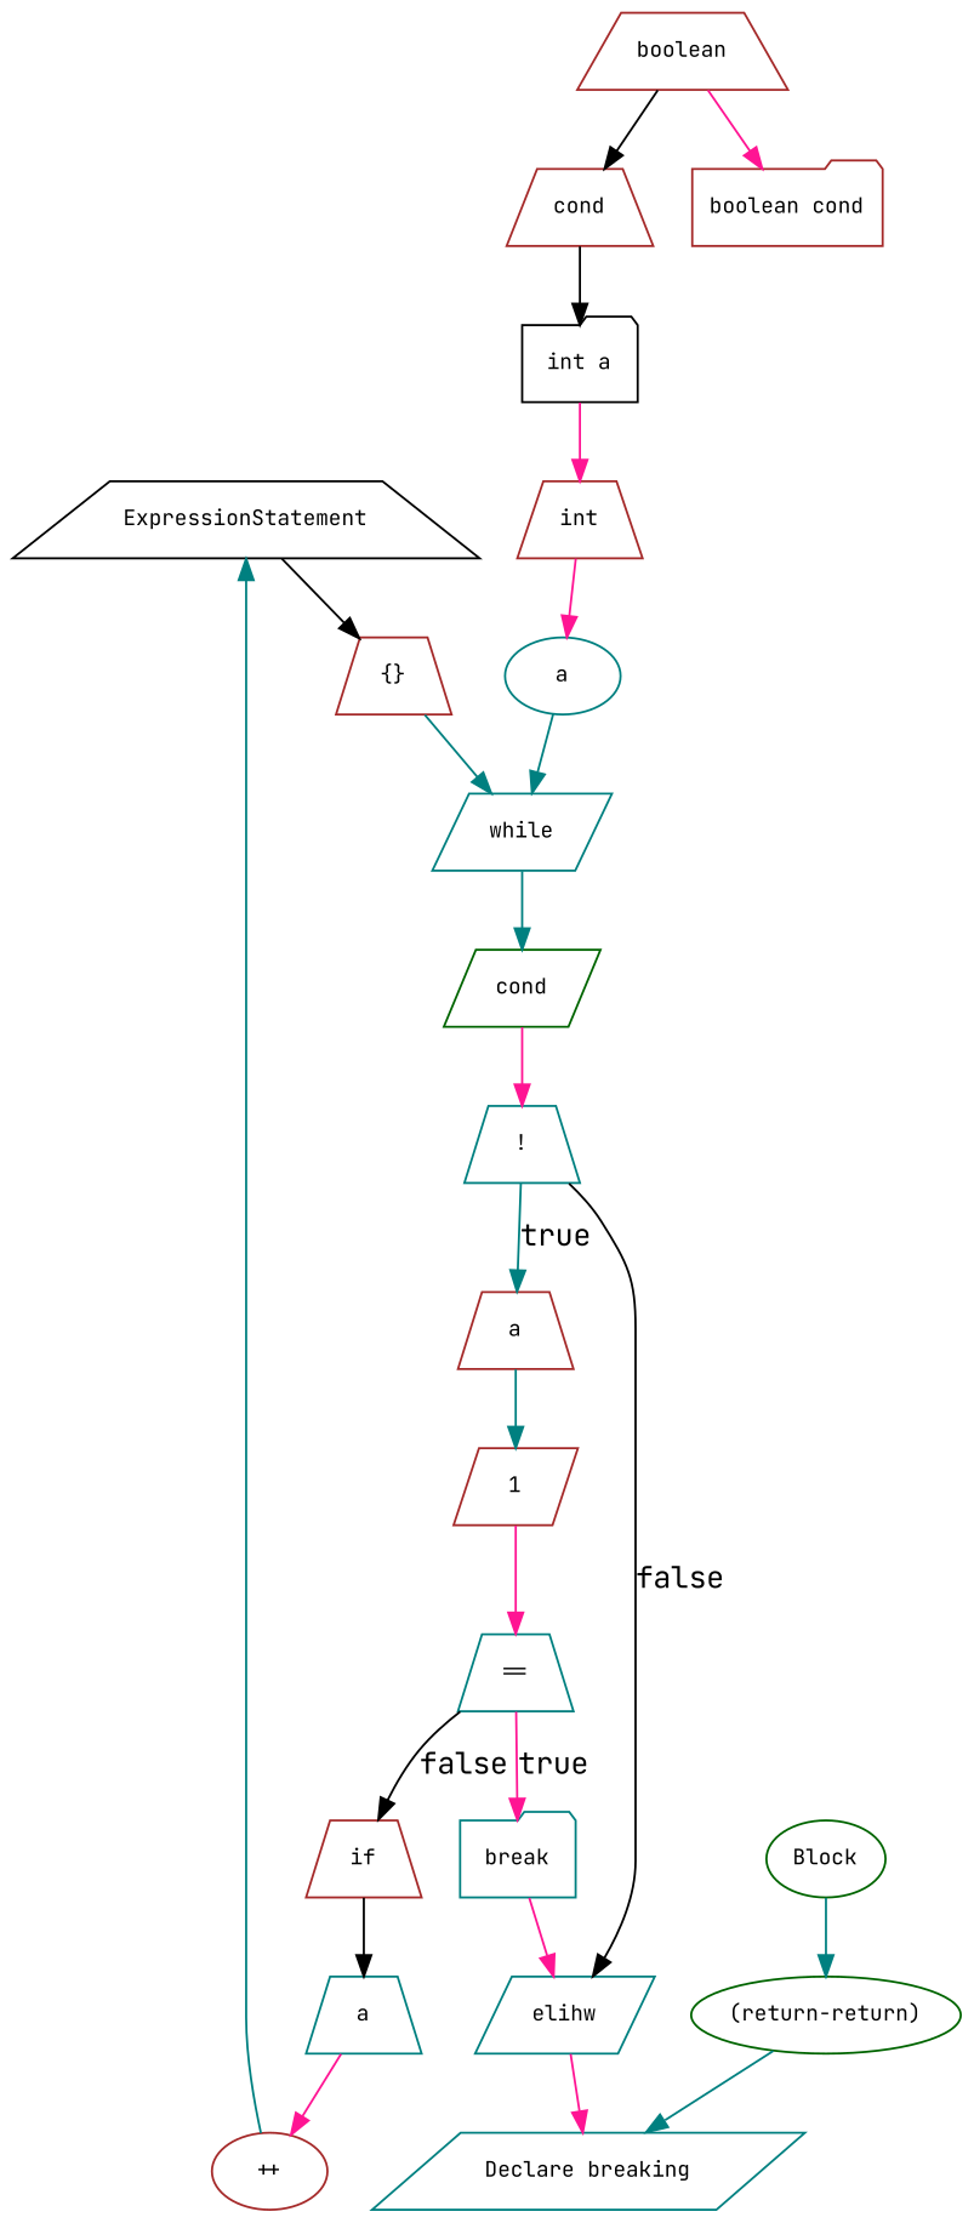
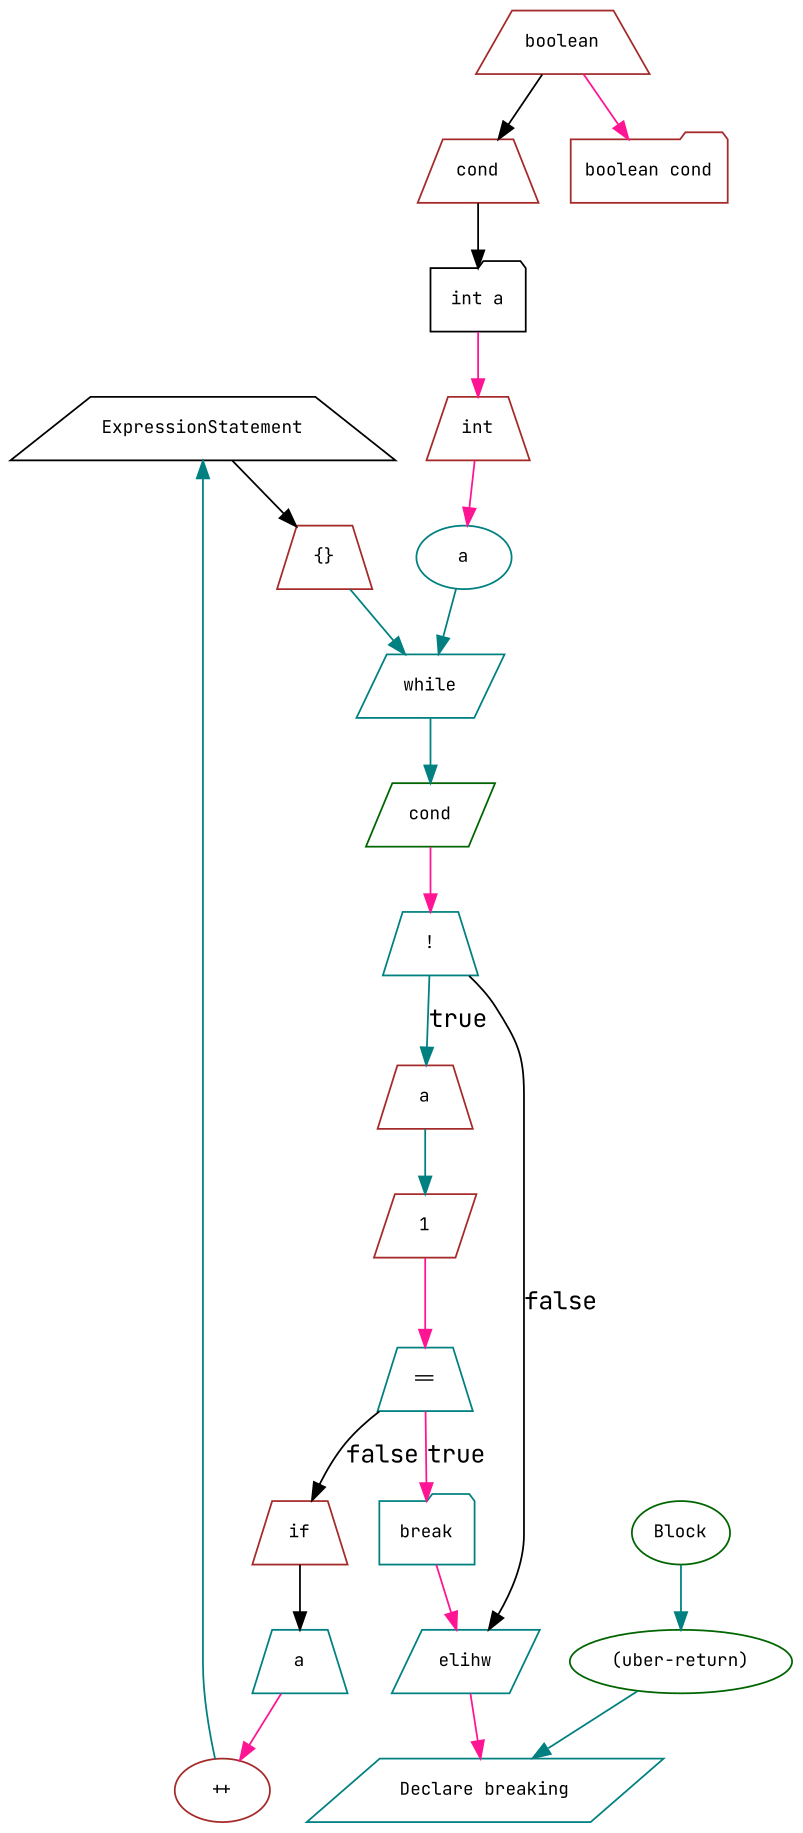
  digraph {
    fontname="JetBrains Mono"
    node [color=brown fontname="JetBrains Mono" fontsize=10 shape=trapezium]
    edge [color=deeppink fontname="JetBrains Mono"]
    n1 [color=black label=ExpressionStatement]
    n2 [label="{}"]
    n3 [color=teal label=while shape=parallelogram]
    n4 [color=teal label=break shape=folder]
    n5 [color=teal label=elihw shape=parallelogram]
    n6 [color=teal label="Declare breaking" shape=parallelogram]
    n7 [label=1 shape=parallelogram]
    n8 [color=teal label="=="]
    n9 [label=if]
    n10 [label=a]
    n11 [color=teal label=a]
    n12 [label="++" shape=ellipse]
    n13 [color=darkgreen label=cond shape=parallelogram]
    n14 [color=teal label="!"]
    n15 [color=darkgreen label=Block shape=ellipse]
-   n16 [color=darkgreen label="(return-return)" shape=ellipse]
+   n16 [color=darkgreen label="(uber-return)" shape=ellipse]
    n17 [color=teal label=a shape=ellipse]
    n18 [label=int]
    n19 [color=black label="int a" shape=folder]
    n20 [label=cond]
    n21 [label=boolean]
    n22 [label="boolean cond" shape=folder]
    n1 -> n2 [color=black]
    n2 -> n3 [color=teal]
    n3 -> n13 [color=teal]
    n4 -> n5
    n5 -> n6
    n7 -> n8
    n8 -> n4 [label=true]
    n8 -> n9 [color=black label=false]
    n9 -> n11 [color=black]
    n10 -> n7 [color=teal]
    n11 -> n12
    n12 -> n1 [color=teal]
    n13 -> n14
    n14 -> n5 [color=black label=false]
    n14 -> n10 [color=teal label=true]
    n15 -> n16 [color=teal]
    n16 -> n6 [color=teal]
    n17 -> n3 [color=teal]
    n18 -> n17
    n19 -> n18
    n20 -> n19 [color=black]
    n21 -> n20 [color=black]
    n21 -> n22
  }
